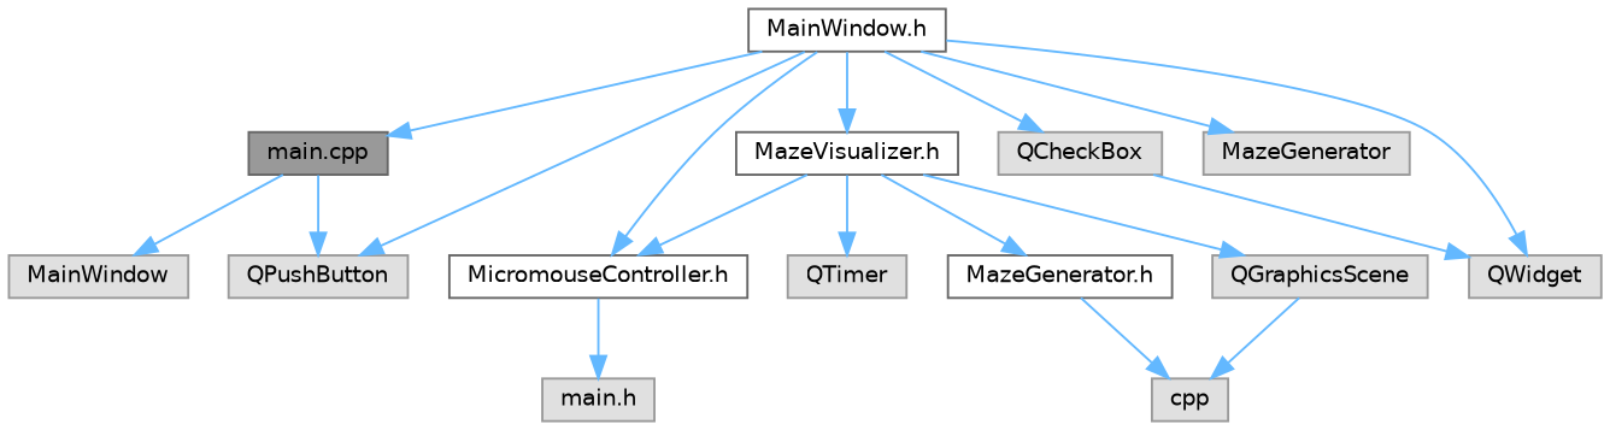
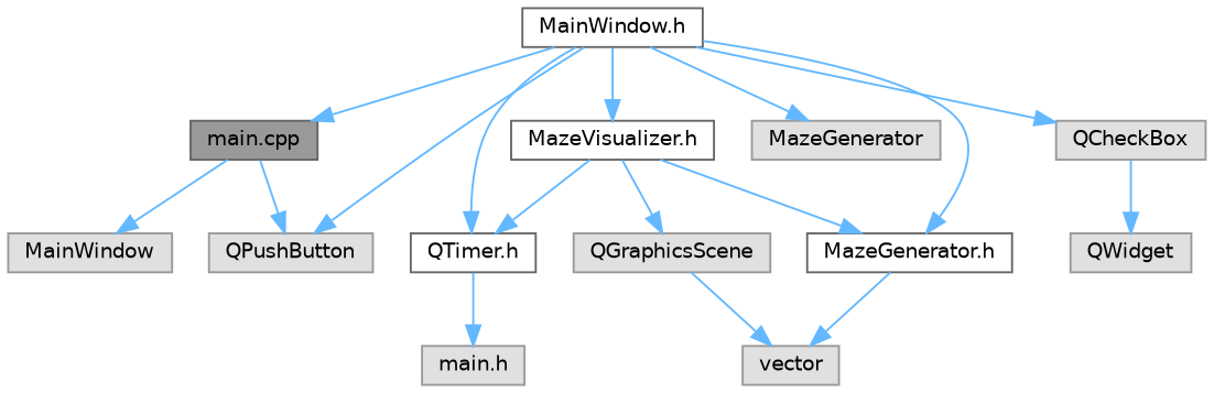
  digraph {
    node [color=grey60 fillcolor="#E0E0E0" fontname=Helvetica fontsize=10 shape=box style=filled]
    edge [color=steelblue1 fontname=Helvetica fontsize=10 labelfontname=Helvetica labelfontsize=10 style=solid]
    n1 [color=gray40 fillcolor=grey60 fontcolor=black height=0.2 label="main.cpp" width=0.4]
    n2 [height=0.2 label=MainWindow width=0.4]
    n3 [height=0.2 label=QPushButton width=0.4]
    n4 [color=grey40 fillcolor=white height=0.2 label="MainWindow.h" width=0.4]
    n5 [height=0.2 label=QWidget width=0.4]
    n6 [color=grey40 fillcolor=white height=0.2 label="MazeVisualizer.h" width=0.4]
-   n7 [color=grey40 fillcolor=white height=0.2 label="MicromouseController.h" width=0.4]
+   n7 [color=grey40 fillcolor=white height=0.2 label="QTimer.h" width=0.4]
    n8 [height=0.2 label=MazeGenerator width=0.4]
    n9 [height=0.2 label=QCheckBox width=0.4]
    n10 [height=0.2 label=QGraphicsScene width=0.4]
    n11 [color=grey40 fillcolor=white height=0.2 label="MazeGenerator.h" width=0.4]
-   n12 [height=0.2 label=QTimer width=0.4]
    n13 [height=0.2 label="main.h" width=0.4]
-   n14 [height=0.2 label=cpp width=0.4]
+   n14 [height=0.2 label=vector width=0.4]
    n1 -> n2
    n1 -> n3
    n4 -> n1
    n4 -> n3
-   n4 -> n5
+   n4 -> n11
    n4 -> n6
    n4 -> n7
    n4 -> n8
    n4 -> n9
    n6 -> n7
    n6 -> n10
    n6 -> n11
-   n6 -> n12
    n7 -> n13
    n9 -> n5
    n10 -> n14
    n11 -> n14
  }
